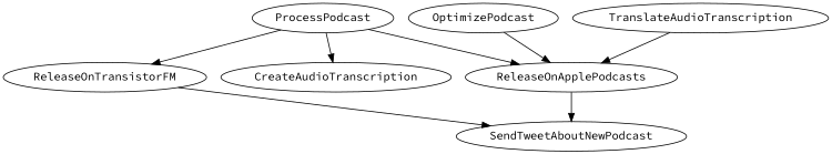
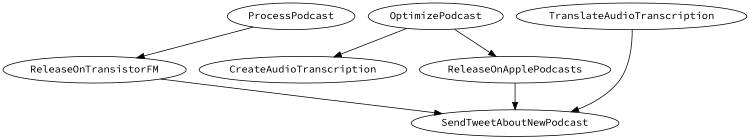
  digraph {
    fontname="Source Code Pro"
    node [fontname="Source Code Pro"]
    edge [fontname="Source Code Pro"]
    ProcessPodcast
    ReleaseOnApplePodcasts
    ReleaseOnTransistorFM
    CreateAudioTranscription
    SendTweetAboutNewPodcast
    TranslateAudioTranscription
    OptimizePodcast
-   ProcessPodcast -> ReleaseOnApplePodcasts
    ProcessPodcast -> ReleaseOnTransistorFM
-   ProcessPodcast -> CreateAudioTranscription
+   OptimizePodcast -> CreateAudioTranscription
    ReleaseOnApplePodcasts -> SendTweetAboutNewPodcast
    ReleaseOnTransistorFM -> SendTweetAboutNewPodcast
-   TranslateAudioTranscription -> ReleaseOnApplePodcasts
+   TranslateAudioTranscription -> SendTweetAboutNewPodcast
    OptimizePodcast -> ReleaseOnApplePodcasts
  }
